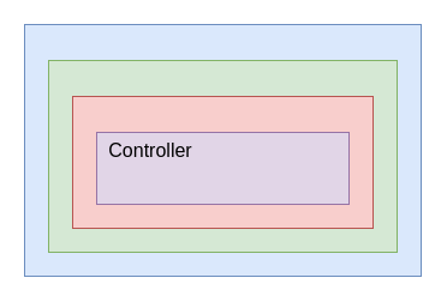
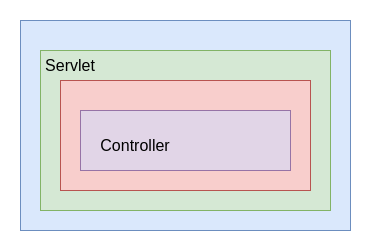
  <mxCell id="0" />
  <mxCell id="1" parent="0" />
  <mxCell id="2" value="" style="rounded=0;whiteSpace=wrap;html=1;labelPosition=left;verticalLabelPosition=bottom;align=right;verticalAlign=top;fillColor=#dae8fc;strokeColor=#6c8ebf;" vertex="1" parent="1"><mxGeometry x="20" y="20" width="330" height="210" as="geometry" /></mxCell>
  <mxCell id="3" value="" style="rounded=0;whiteSpace=wrap;html=1;fontSize=16;fillColor=#d5e8d4;strokeColor=#82b366;" vertex="1" parent="1"><mxGeometry x="40" y="50" width="290" height="160" as="geometry" /></mxCell>
+ <mxCell id="4" value="Servlet" style="text;html=1;strokeColor=none;fillColor=none;align=center;verticalAlign=middle;whiteSpace=wrap;rounded=0;fontSize=16;" vertex="1" parent="1"><mxGeometry x="40" y="50" width="60" height="30" as="geometry" /></mxCell>
  <mxCell id="5" value="" style="rounded=0;whiteSpace=wrap;html=1;fontSize=16;fillColor=#f8cecc;strokeColor=#b85450;" vertex="1" parent="1"><mxGeometry x="60" y="80" width="250" height="110" as="geometry" /></mxCell>
  <mxCell id="6" value="" style="rounded=0;whiteSpace=wrap;html=1;fontSize=16;fillColor=#e1d5e7;strokeColor=#9673a6;" vertex="1" parent="1"><mxGeometry x="80" y="110" width="210" height="60" as="geometry" /></mxCell>
- <mxCell id="7" value="Controller" style="text;html=1;strokeColor=none;fillColor=none;align=center;verticalAlign=middle;whiteSpace=wrap;rounded=0;fontSize=16;" vertex="1" parent="1"><mxGeometry x="80" y="110" width="90" height="30" as="geometry" /></mxCell>
+ <mxCell id="7" value="Controller" style="text;html=1;strokeColor=none;fillColor=none;align=center;verticalAlign=middle;whiteSpace=wrap;rounded=0;fontSize=16;" vertex="1" parent="1"><mxGeometry x="90" y="130" width="90" height="30" as="geometry" /></mxCell>
